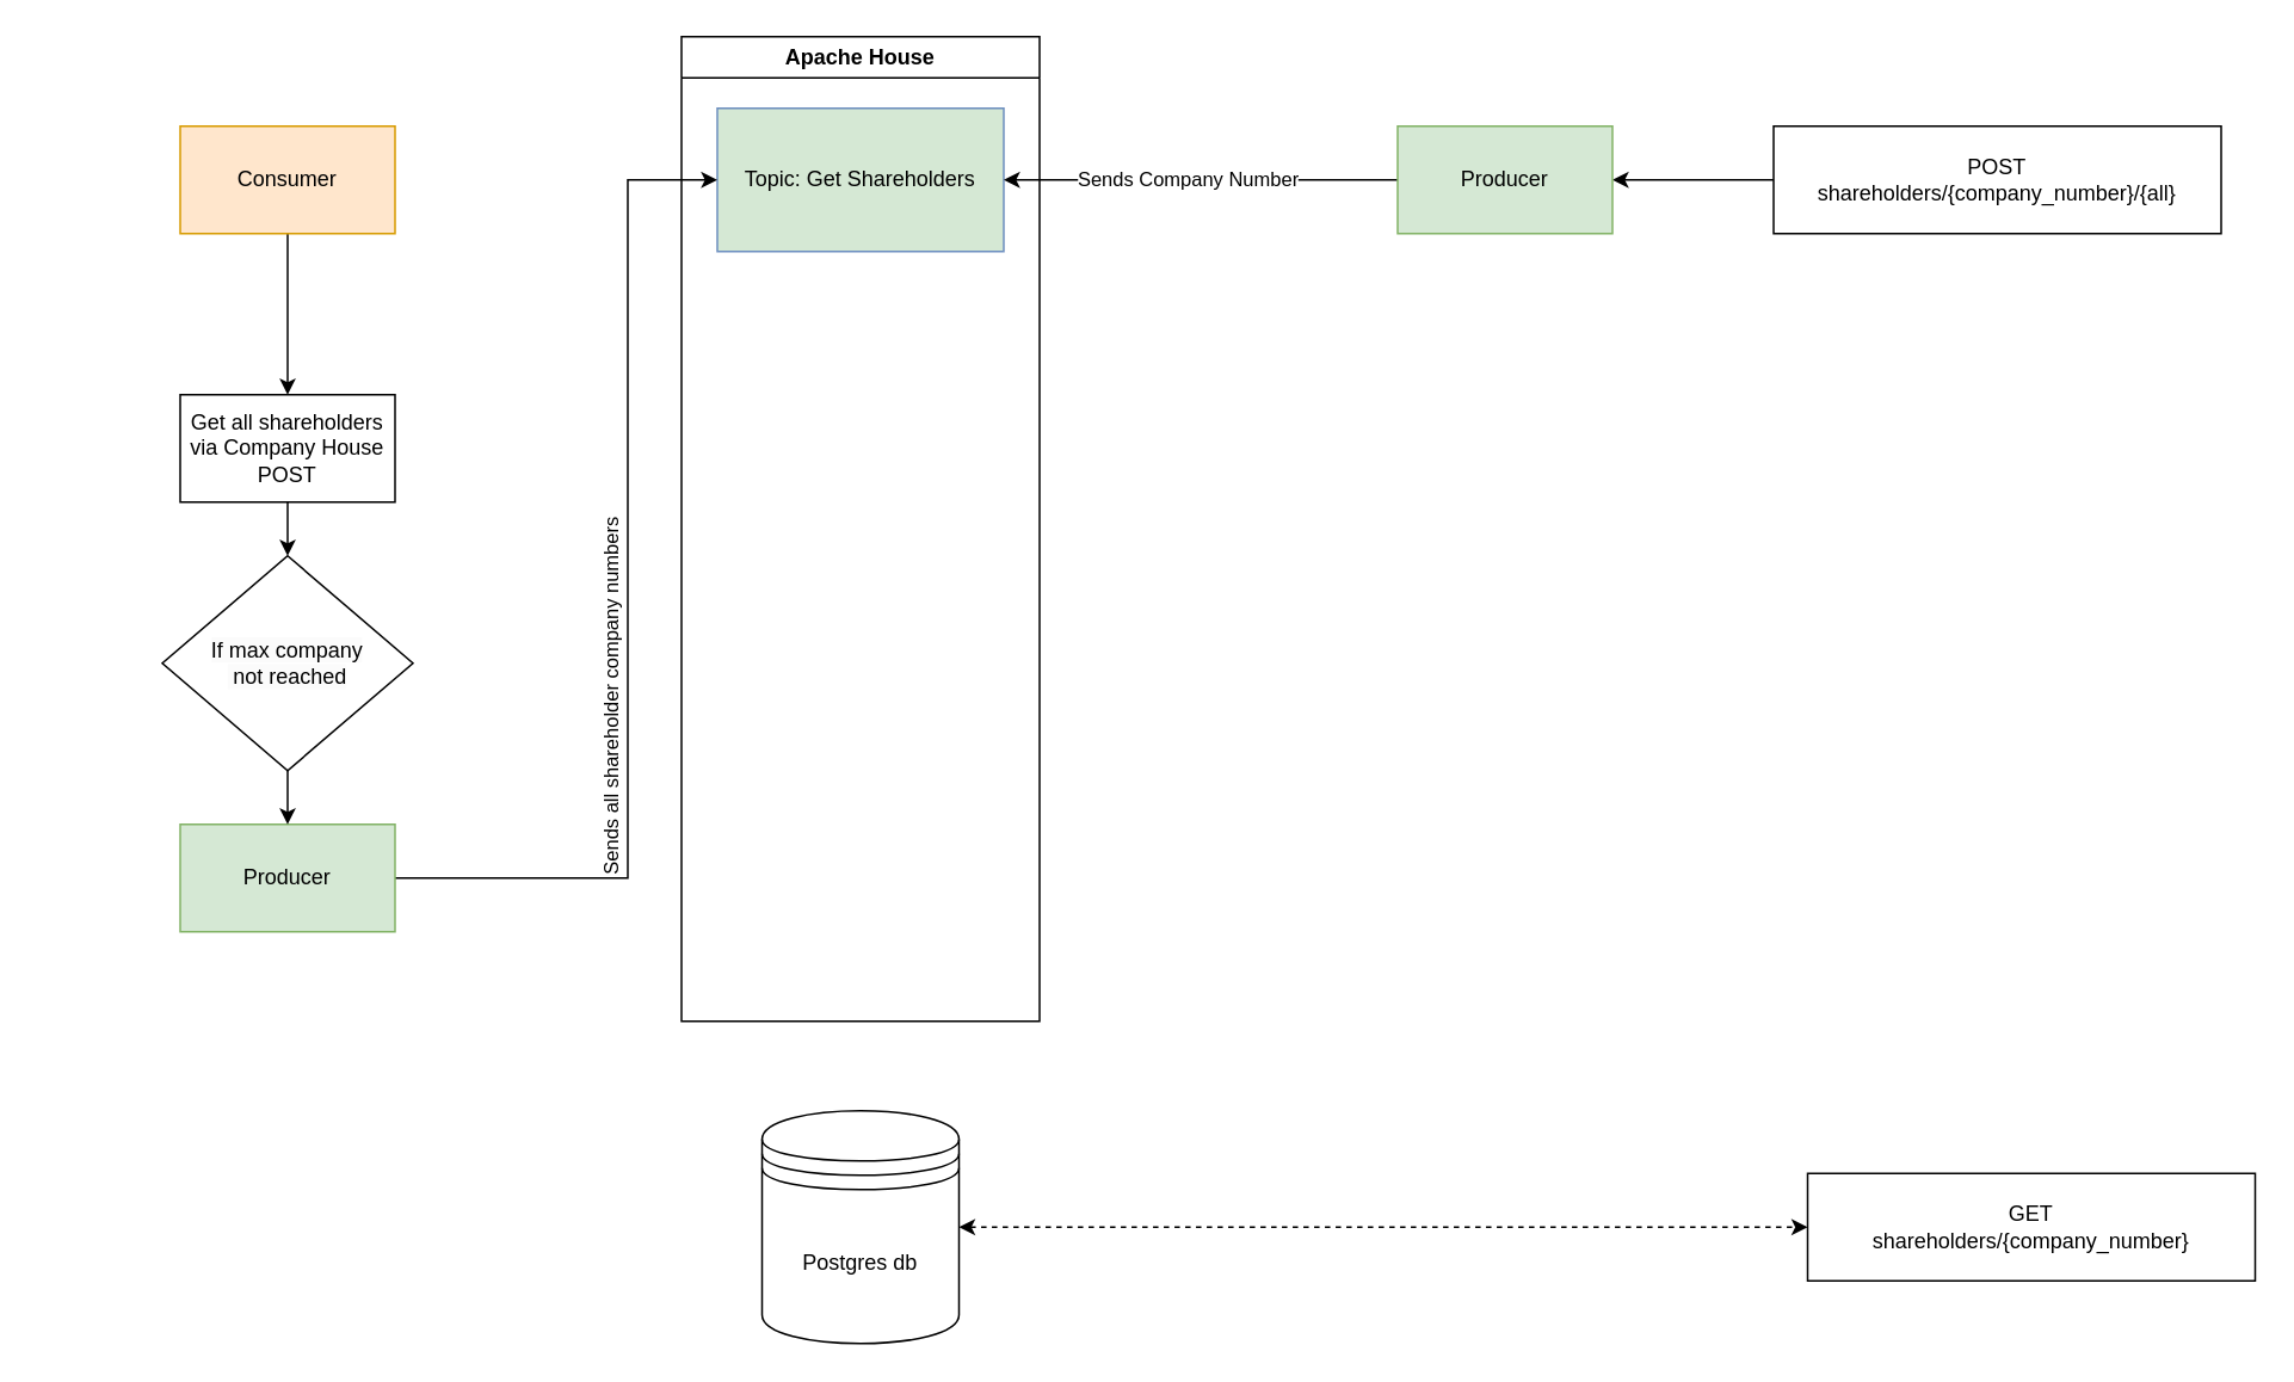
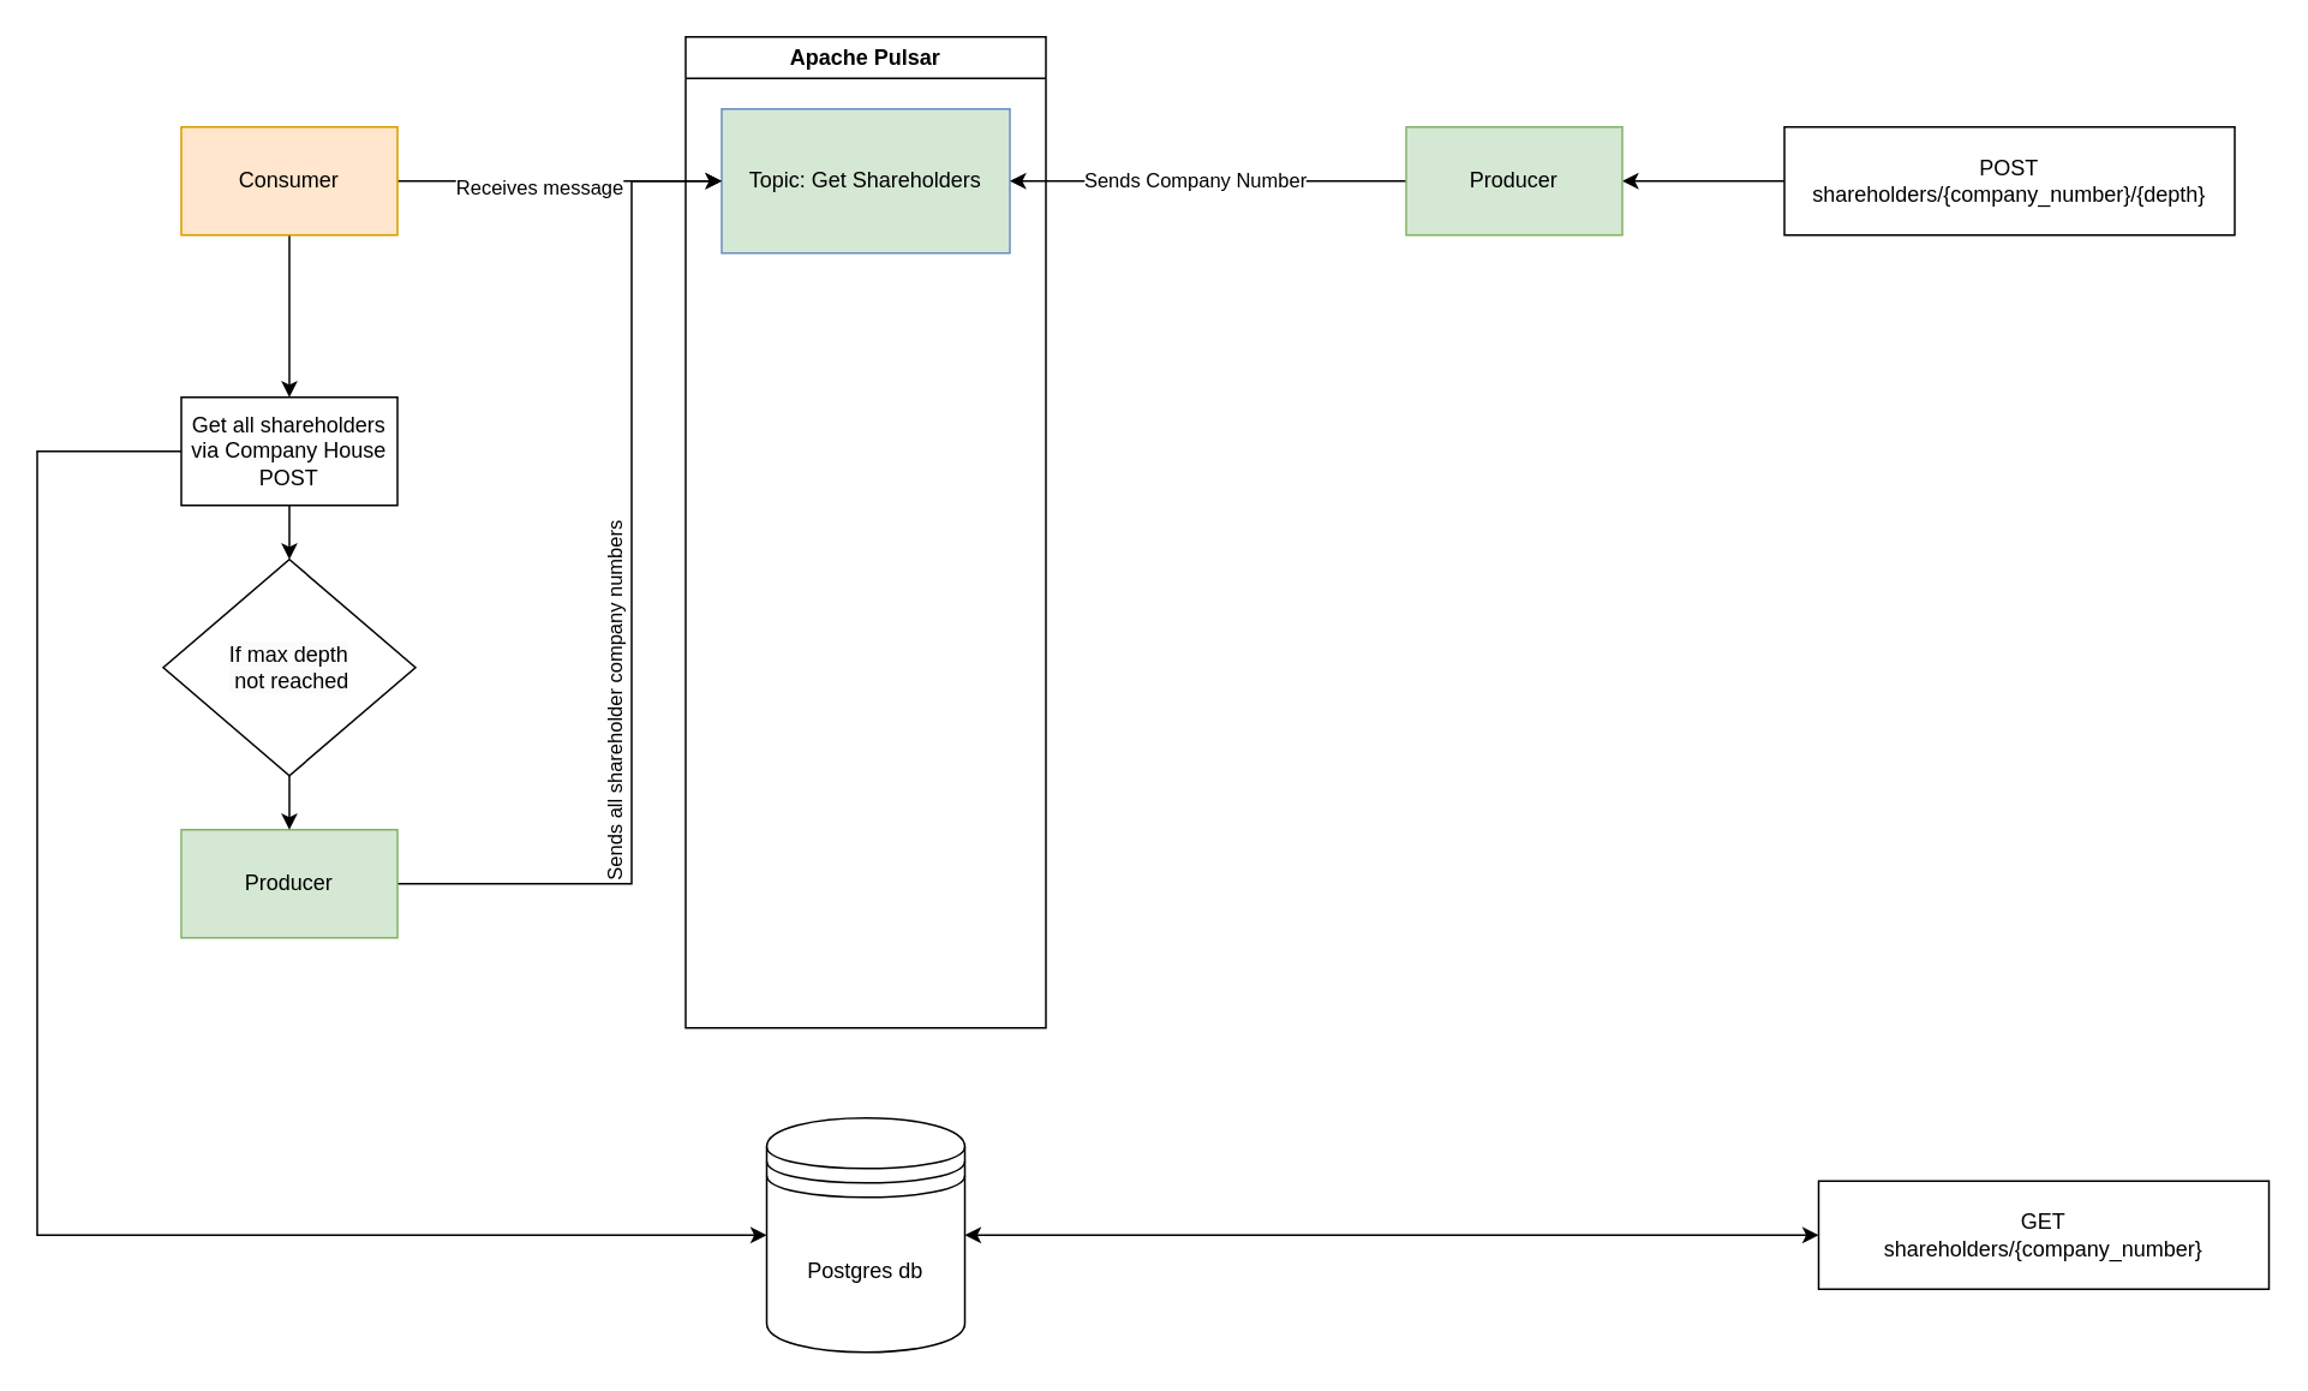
  <mxCell id="0" />
  <mxCell id="1" parent="0" />
- <mxCell id="2" value="Apache House" style="swimlane;whiteSpace=wrap;html=1;" vertex="1" parent="1"><mxGeometry x="380" y="20" width="200" height="550" as="geometry" /></mxCell>
+ <mxCell id="2" value="Apache Pulsar" style="swimlane;whiteSpace=wrap;html=1;" vertex="1" parent="1"><mxGeometry x="380" y="20" width="200" height="550" as="geometry" /></mxCell>
  <mxCell id="3" value="Topic: Get Shareholders" style="rounded=0;whiteSpace=wrap;html=1;fillColor=#d5e8d4;strokeColor=#6c8ebf;" vertex="1" parent="2"><mxGeometry x="20" y="40" width="160" height="80" as="geometry" /></mxCell>
  <mxCell id="4" style="edgeStyle=orthogonalEdgeStyle;rounded=0;orthogonalLoop=1;jettySize=auto;html=1;entryX=1;entryY=0.5;entryDx=0;entryDy=0;" edge="1" parent="1" source="5" target="8"><mxGeometry relative="1" as="geometry" /></mxCell>
- <mxCell id="5" value="POST&lt;br&gt;&lt;div&gt;shareholders/{company_number}/{all}&lt;/div&gt;" style="rounded=0;whiteSpace=wrap;html=1;" vertex="1" parent="1"><mxGeometry x="990" y="70" width="250" height="60" as="geometry" /></mxCell>
+ <mxCell id="5" value="POST&lt;br&gt;&lt;div&gt;shareholders/{company_number}/{depth}&lt;/div&gt;" style="rounded=0;whiteSpace=wrap;html=1;" vertex="1" parent="1"><mxGeometry x="990" y="70" width="250" height="60" as="geometry" /></mxCell>
  <mxCell id="6" style="edgeStyle=orthogonalEdgeStyle;rounded=0;orthogonalLoop=1;jettySize=auto;html=1;entryX=1;entryY=0.5;entryDx=0;entryDy=0;" edge="1" parent="1" source="8" target="3"><mxGeometry relative="1" as="geometry" /></mxCell>
  <mxCell id="7" value="Sends Company Number" style="edgeLabel;html=1;align=center;verticalAlign=middle;resizable=0;points=[];" vertex="1" connectable="0" parent="6"><mxGeometry x="0.069" y="-1" relative="1" as="geometry"><mxPoint as="offset" /></mxGeometry></mxCell>
  <mxCell id="8" value="Producer" style="rounded=0;whiteSpace=wrap;html=1;fillColor=#d5e8d4;strokeColor=#82b366;" vertex="1" parent="1"><mxGeometry x="780" y="70" width="120" height="60" as="geometry" /></mxCell>
+ <mxCell id="9" style="edgeStyle=orthogonalEdgeStyle;rounded=0;orthogonalLoop=1;jettySize=auto;html=1;" edge="1" parent="1" source="12" target="3"><mxGeometry relative="1" as="geometry" /></mxCell>
+ <mxCell id="10" value="Receives message" style="edgeLabel;html=1;align=center;verticalAlign=middle;resizable=0;points=[];" vertex="1" connectable="0" parent="9"><mxGeometry x="-0.128" y="-3" relative="1" as="geometry"><mxPoint as="offset" /></mxGeometry></mxCell>
  <mxCell id="11" style="edgeStyle=orthogonalEdgeStyle;rounded=0;orthogonalLoop=1;jettySize=auto;html=1;" edge="1" parent="1" source="12" target="15"><mxGeometry relative="1" as="geometry" /></mxCell>
  <mxCell id="12" value="Consumer" style="rounded=0;whiteSpace=wrap;html=1;fillColor=#ffe6cc;strokeColor=#d79b00;" vertex="1" parent="1"><mxGeometry x="100" y="70" width="120" height="60" as="geometry" /></mxCell>
+ <mxCell id="13" style="edgeStyle=orthogonalEdgeStyle;rounded=0;orthogonalLoop=1;jettySize=auto;html=1;entryX=0;entryY=0.5;entryDx=0;entryDy=0;" edge="1" parent="1" source="15" target="16"><mxGeometry relative="1" as="geometry"><Array as="points"><mxPoint x="20" y="250" /><mxPoint x="20" y="685" /></Array></mxGeometry></mxCell>
  <mxCell id="14" style="edgeStyle=orthogonalEdgeStyle;rounded=0;orthogonalLoop=1;jettySize=auto;html=1;" edge="1" parent="1" source="15" target="21"><mxGeometry relative="1" as="geometry" /></mxCell>
  <mxCell id="15" value="Get all shareholders via Company House POST" style="rounded=0;whiteSpace=wrap;html=1;" vertex="1" parent="1"><mxGeometry x="100" y="220" width="120" height="60" as="geometry" /></mxCell>
  <mxCell id="16" value="Postgres db" style="shape=datastore;whiteSpace=wrap;html=1;" vertex="1" parent="1"><mxGeometry x="425" y="620" width="110" height="130" as="geometry" /></mxCell>
  <mxCell id="17" style="edgeStyle=orthogonalEdgeStyle;rounded=0;orthogonalLoop=1;jettySize=auto;html=1;entryX=0;entryY=0.5;entryDx=0;entryDy=0;" edge="1" parent="1" source="19" target="3"><mxGeometry relative="1" as="geometry"><Array as="points"><mxPoint x="350" y="490" /><mxPoint x="350" y="100" /></Array></mxGeometry></mxCell>
  <mxCell id="18" value="Sends all shareholder company numbers" style="edgeLabel;html=1;align=center;verticalAlign=middle;resizable=0;points=[];rotation=-90;" vertex="1" connectable="0" parent="17"><mxGeometry x="-0.749" y="-3" relative="1" as="geometry"><mxPoint x="48" y="-103" as="offset" /></mxGeometry></mxCell>
  <mxCell id="19" value="Producer" style="rounded=0;whiteSpace=wrap;html=1;fillColor=#d5e8d4;strokeColor=#82b366;" vertex="1" parent="1"><mxGeometry x="100" y="460" width="120" height="60" as="geometry" /></mxCell>
  <mxCell id="20" style="edgeStyle=orthogonalEdgeStyle;rounded=0;orthogonalLoop=1;jettySize=auto;html=1;entryX=0.5;entryY=0;entryDx=0;entryDy=0;" edge="1" parent="1" source="21" target="19"><mxGeometry relative="1" as="geometry" /></mxCell>
- <mxCell id="21" value="&lt;br&gt;&lt;span style=&quot;color: rgb(0, 0, 0); font-family: Helvetica; font-size: 12px; font-style: normal; font-variant-ligatures: normal; font-variant-caps: normal; font-weight: 400; letter-spacing: normal; orphans: 2; text-align: center; text-indent: 0px; text-transform: none; widows: 2; word-spacing: 0px; -webkit-text-stroke-width: 0px; white-space: normal; background-color: rgb(251, 251, 251); text-decoration-thickness: initial; text-decoration-style: initial; text-decoration-color: initial; display: inline !important; float: none;&quot;&gt;If max company&lt;/span&gt;&lt;div&gt;&lt;span style=&quot;color: rgb(0, 0, 0); font-family: Helvetica; font-size: 12px; font-style: normal; font-variant-ligatures: normal; font-variant-caps: normal; font-weight: 400; letter-spacing: normal; orphans: 2; text-align: center; text-indent: 0px; text-transform: none; widows: 2; word-spacing: 0px; -webkit-text-stroke-width: 0px; white-space: normal; background-color: rgb(251, 251, 251); text-decoration-thickness: initial; text-decoration-style: initial; text-decoration-color: initial; display: inline !important; float: none;&quot;&gt;&amp;nbsp;not reached&lt;/span&gt;&lt;br&gt;&lt;br&gt;&lt;/div&gt;" style="shape=rhombus;html=1;dashed=0;whiteSpace=wrap;perimeter=rhombusPerimeter;" vertex="1" parent="1"><mxGeometry x="90" y="310" width="140" height="120" as="geometry" /></mxCell>
+ <mxCell id="21" value="&lt;br&gt;&lt;span style=&quot;color: rgb(0, 0, 0); font-family: Helvetica; font-size: 12px; font-style: normal; font-variant-ligatures: normal; font-variant-caps: normal; font-weight: 400; letter-spacing: normal; orphans: 2; text-align: center; text-indent: 0px; text-transform: none; widows: 2; word-spacing: 0px; -webkit-text-stroke-width: 0px; white-space: normal; background-color: rgb(251, 251, 251); text-decoration-thickness: initial; text-decoration-style: initial; text-decoration-color: initial; display: inline !important; float: none;&quot;&gt;If max depth&lt;/span&gt;&lt;div&gt;&lt;span style=&quot;color: rgb(0, 0, 0); font-family: Helvetica; font-size: 12px; font-style: normal; font-variant-ligatures: normal; font-variant-caps: normal; font-weight: 400; letter-spacing: normal; orphans: 2; text-align: center; text-indent: 0px; text-transform: none; widows: 2; word-spacing: 0px; -webkit-text-stroke-width: 0px; white-space: normal; background-color: rgb(251, 251, 251); text-decoration-thickness: initial; text-decoration-style: initial; text-decoration-color: initial; display: inline !important; float: none;&quot;&gt;&amp;nbsp;not reached&lt;/span&gt;&lt;br&gt;&lt;br&gt;&lt;/div&gt;" style="shape=rhombus;html=1;dashed=0;whiteSpace=wrap;perimeter=rhombusPerimeter;" vertex="1" parent="1"><mxGeometry x="90" y="310" width="140" height="120" as="geometry" /></mxCell>
  <mxCell id="22" value="GET&lt;br&gt;&lt;div&gt;shareholders/{company_number}&lt;/div&gt;" style="rounded=0;whiteSpace=wrap;html=1;" vertex="1" parent="1"><mxGeometry x="1009" y="655" width="250" height="60" as="geometry" /></mxCell>
- <mxCell id="23" value="" style="endArrow=classic;startArrow=classic;html=1;rounded=0;entryX=0;entryY=0.5;entryDx=0;entryDy=0;exitX=1;exitY=0.5;exitDx=0;exitDy=0;dashed=1;" edge="1" parent="1" source="16" target="22"><mxGeometry width="50" height="50" relative="1" as="geometry"><mxPoint x="660" y="700" as="sourcePoint" /><mxPoint x="710" y="650" as="targetPoint" /></mxGeometry></mxCell>
+ <mxCell id="23" value="" style="endArrow=classic;startArrow=classic;html=1;rounded=0;entryX=0;entryY=0.5;entryDx=0;entryDy=0;exitX=1;exitY=0.5;exitDx=0;exitDy=0;" edge="1" parent="1" source="16" target="22"><mxGeometry width="50" height="50" relative="1" as="geometry"><mxPoint x="660" y="700" as="sourcePoint" /><mxPoint x="710" y="650" as="targetPoint" /></mxGeometry></mxCell>
